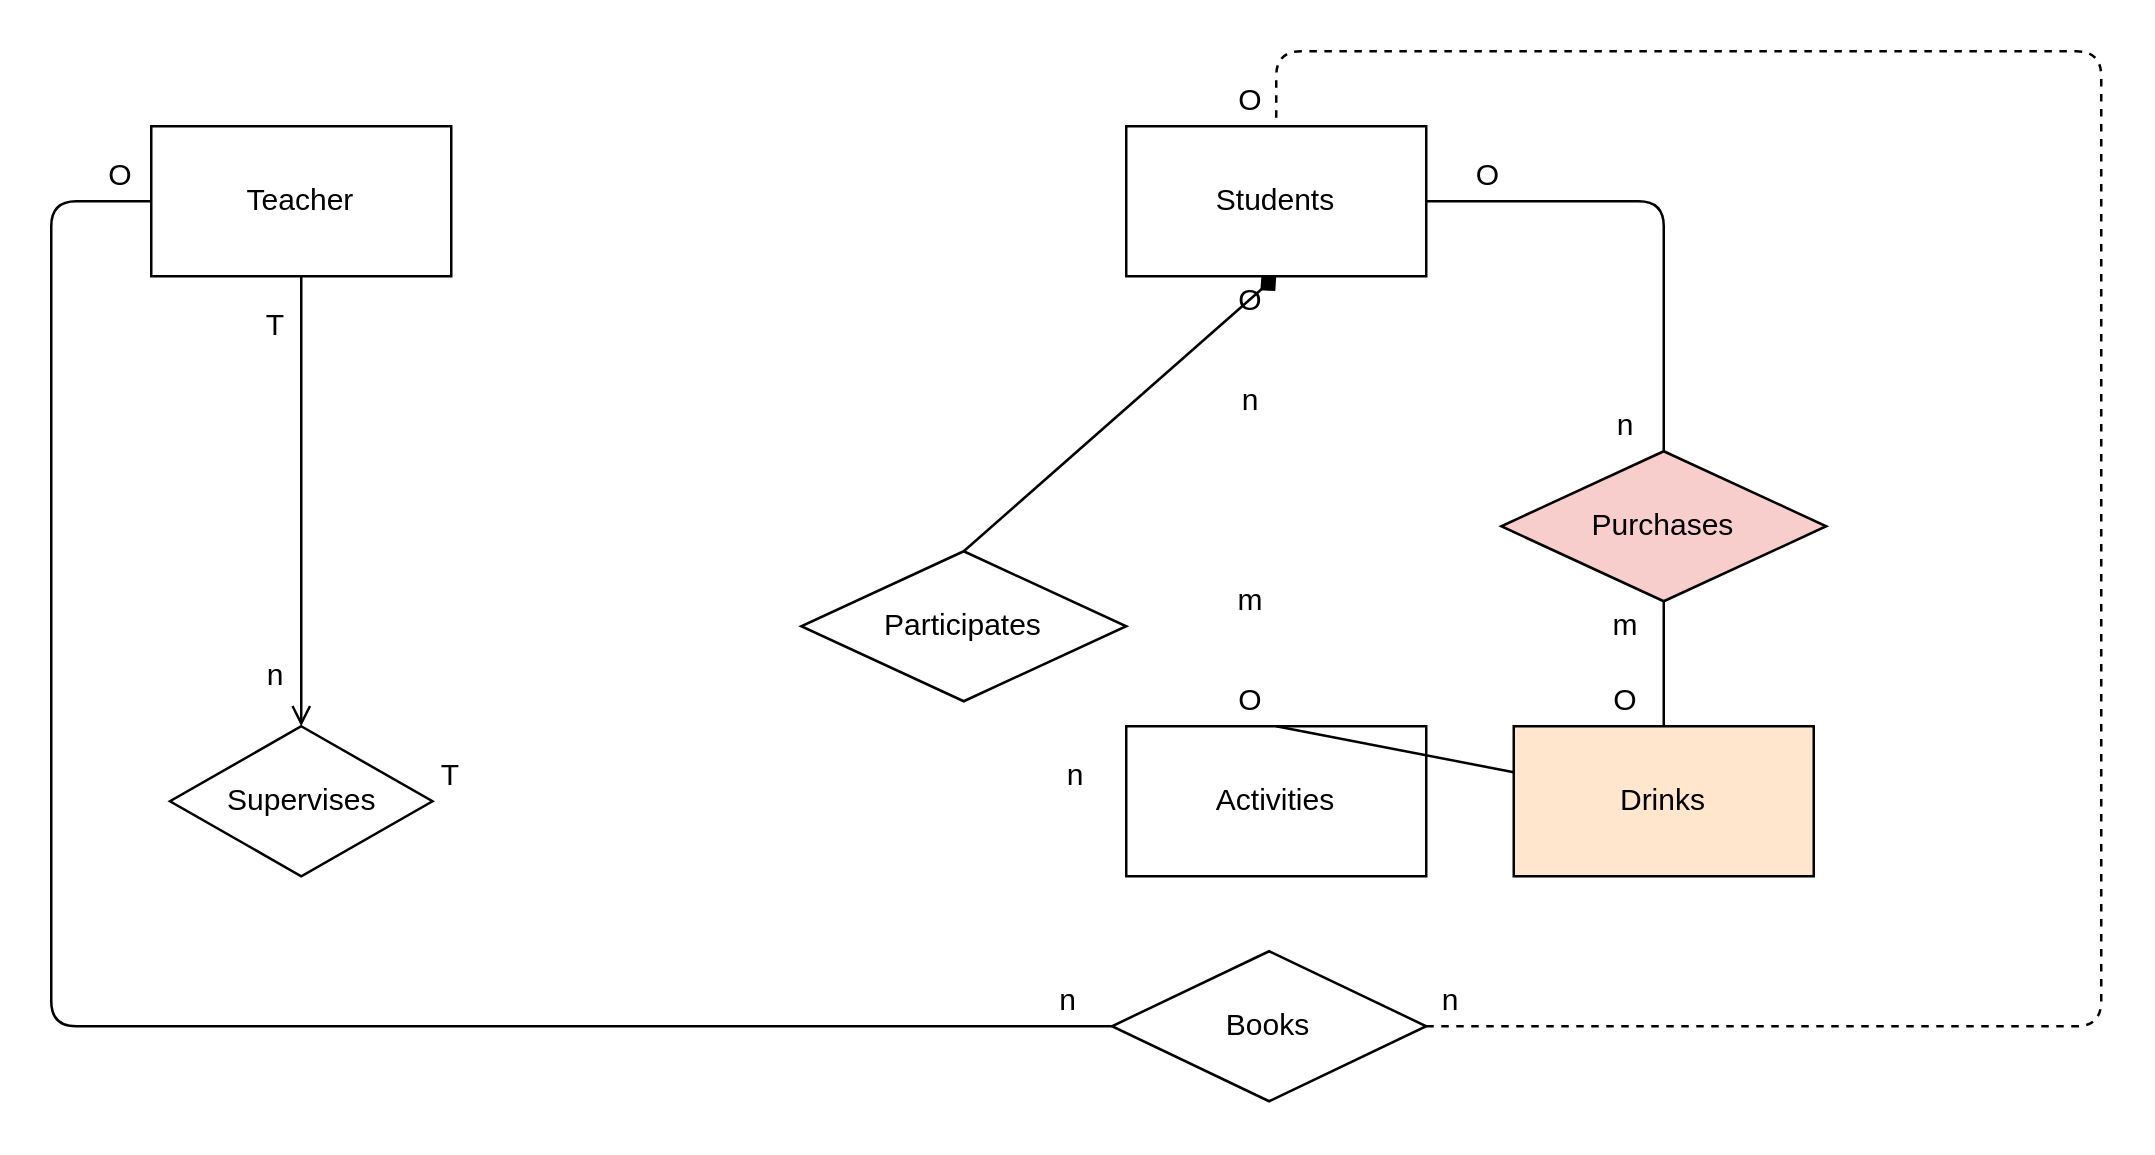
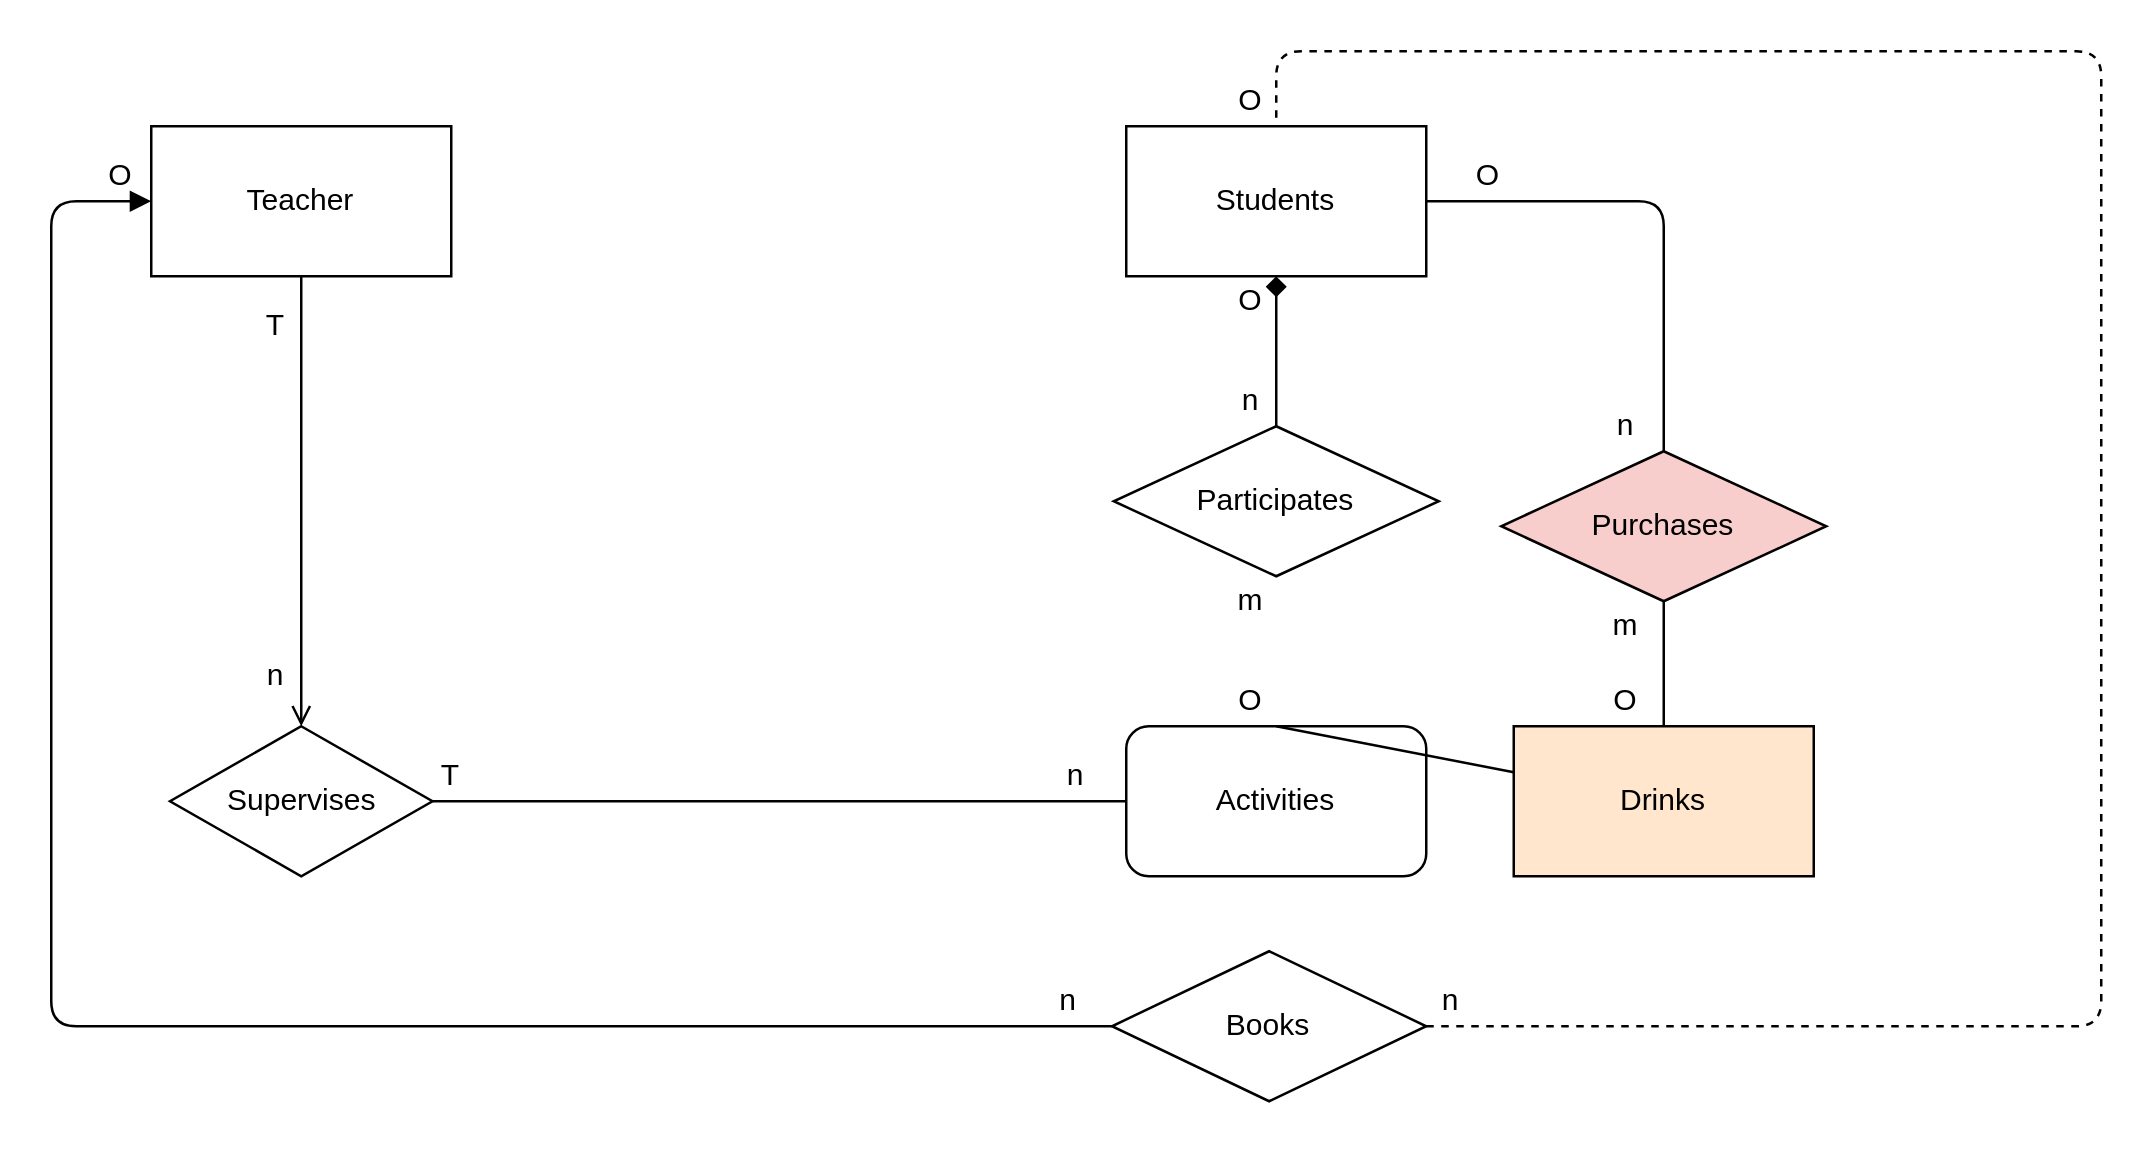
  <mxCell id="0" />
  <mxCell id="1" parent="0" />
  <mxCell id="2" value="Teacher" style="rounded=0;whiteSpace=wrap;html=1;" parent="1" vertex="1"><mxGeometry x="60" y="50" width="120" height="60" as="geometry" /></mxCell>
  <mxCell id="3" value="Students" style="rounded=0;whiteSpace=wrap;html=1;" parent="1" vertex="1"><mxGeometry x="450" y="50" width="120" height="60" as="geometry" /></mxCell>
- <mxCell id="4" value="Participates" style="rhombus;whiteSpace=wrap;html=1;" parent="1" vertex="1"><mxGeometry x="320" y="220" width="130" height="60" as="geometry" /></mxCell>
+ <mxCell id="4" value="Participates" style="rhombus;whiteSpace=wrap;html=1;" parent="1" vertex="1"><mxGeometry x="445" y="170" width="130" height="60" as="geometry" /></mxCell>
  <mxCell id="5" value="" style="endArrow=diamond;html=1;entryX=0.5;entryY=1;entryDx=0;entryDy=0;exitX=0.5;exitY=0;exitDx=0;exitDy=0;" parent="1" source="4" target="3" edge="1"><mxGeometry width="50" height="50" relative="1" as="geometry"><mxPoint x="400" y="240" as="sourcePoint" /><mxPoint x="450" y="190" as="targetPoint" /></mxGeometry></mxCell>
- <mxCell id="6" value="Activities" style="rounded=0;whiteSpace=wrap;html=1;" parent="1" vertex="1"><mxGeometry x="450" y="290" width="120" height="60" as="geometry" /></mxCell>
+ <mxCell id="6" value="Activities" style="whiteSpace=wrap;html=1;rounded=1;" parent="1" vertex="1"><mxGeometry x="450" y="290" width="120" height="60" as="geometry" /></mxCell>
  <mxCell id="7" value="" style="endArrow=none;html=1;exitX=0.5;exitY=0;exitDx=0;exitDy=0;" parent="1" source="6" target="19" edge="1"><mxGeometry width="50" height="50" relative="1" as="geometry"><mxPoint x="400" y="240" as="sourcePoint" /><mxPoint x="450" y="190" as="targetPoint" /></mxGeometry></mxCell>
  <mxCell id="8" value="Supervises" style="rhombus;whiteSpace=wrap;html=1;" parent="1" vertex="1"><mxGeometry x="67.5" y="290" width="105" height="60" as="geometry" /></mxCell>
  <mxCell id="9" value="" style="endArrow=open;html=1;exitX=0.5;exitY=1;exitDx=0;exitDy=0;entryX=0.5;entryY=0;entryDx=0;entryDy=0;" parent="1" source="2" target="8" edge="1"><mxGeometry width="50" height="50" relative="1" as="geometry"><mxPoint x="400" y="240" as="sourcePoint" /><mxPoint x="450" y="190" as="targetPoint" /></mxGeometry></mxCell>
+ <mxCell id="10" value="" style="endArrow=none;html=1;exitX=1;exitY=0.5;exitDx=0;exitDy=0;entryX=0;entryY=0.5;entryDx=0;entryDy=0;" parent="1" source="8" target="6" edge="1"><mxGeometry width="50" height="50" relative="1" as="geometry"><mxPoint x="400" y="240" as="sourcePoint" /><mxPoint x="450" y="190" as="targetPoint" /></mxGeometry></mxCell>
  <mxCell id="11" value="T" style="text;html=1;strokeColor=none;fillColor=none;align=center;verticalAlign=middle;whiteSpace=wrap;rounded=0;" parent="1" vertex="1"><mxGeometry x="90" y="120" width="40" height="20" as="geometry" /></mxCell>
  <mxCell id="12" value="n" style="text;html=1;strokeColor=none;fillColor=none;align=center;verticalAlign=middle;whiteSpace=wrap;rounded=0;" parent="1" vertex="1"><mxGeometry x="90" y="260" width="40" height="20" as="geometry" /></mxCell>
  <mxCell id="13" value="O" style="text;html=1;strokeColor=none;fillColor=none;align=center;verticalAlign=middle;whiteSpace=wrap;rounded=0;" parent="1" vertex="1"><mxGeometry x="480" y="110" width="40" height="20" as="geometry" /></mxCell>
  <mxCell id="14" value="n" style="text;html=1;strokeColor=none;fillColor=none;align=center;verticalAlign=middle;whiteSpace=wrap;rounded=0;" parent="1" vertex="1"><mxGeometry x="480" y="150" width="40" height="20" as="geometry" /></mxCell>
  <mxCell id="15" value="Books" style="rhombus;whiteSpace=wrap;html=1;" parent="1" vertex="1"><mxGeometry x="444.29" y="380" width="125.71" height="60" as="geometry" /></mxCell>
  <mxCell id="16" value="Purchases" style="rhombus;whiteSpace=wrap;html=1;fillColor=#f8cecc;" parent="1" vertex="1"><mxGeometry x="600" y="180" width="130" height="60" as="geometry" /></mxCell>
  <mxCell id="17" value="" style="endArrow=none;html=1;entryX=1;entryY=0.5;entryDx=0;entryDy=0;exitX=0.5;exitY=0;exitDx=0;exitDy=0;" parent="1" source="16" target="3" edge="1"><mxGeometry width="50" height="50" relative="1" as="geometry"><mxPoint x="390" y="300" as="sourcePoint" /><mxPoint x="440" y="250" as="targetPoint" /><Array as="points"><mxPoint x="665" y="80" /></Array></mxGeometry></mxCell>
  <mxCell id="18" value="" style="endArrow=none;html=1;entryX=0.5;entryY=1;entryDx=0;entryDy=0;" parent="1" target="16" edge="1"><mxGeometry width="50" height="50" relative="1" as="geometry"><mxPoint x="665" y="290" as="sourcePoint" /><mxPoint x="440" y="250" as="targetPoint" /></mxGeometry></mxCell>
  <mxCell id="19" value="Drinks" style="rounded=0;whiteSpace=wrap;html=1;fillColor=#ffe6cc;" parent="1" vertex="1"><mxGeometry x="605" y="290" width="120" height="60" as="geometry" /></mxCell>
  <mxCell id="20" value="m" style="text;html=1;strokeColor=none;fillColor=none;align=center;verticalAlign=middle;whiteSpace=wrap;rounded=0;" parent="1" vertex="1"><mxGeometry x="480" y="230" width="40" height="20" as="geometry" /></mxCell>
  <mxCell id="21" value="O" style="text;html=1;strokeColor=none;fillColor=none;align=center;verticalAlign=middle;whiteSpace=wrap;rounded=0;" parent="1" vertex="1"><mxGeometry x="480" y="270" width="40" height="20" as="geometry" /></mxCell>
  <mxCell id="22" value="n" style="text;html=1;strokeColor=none;fillColor=none;align=center;verticalAlign=middle;whiteSpace=wrap;rounded=0;" parent="1" vertex="1"><mxGeometry x="630" y="160" width="40" height="20" as="geometry" /></mxCell>
  <mxCell id="23" value="m" style="text;html=1;strokeColor=none;fillColor=none;align=center;verticalAlign=middle;whiteSpace=wrap;rounded=0;" parent="1" vertex="1"><mxGeometry x="630" y="240" width="40" height="20" as="geometry" /></mxCell>
  <mxCell id="24" value="O" style="text;html=1;strokeColor=none;fillColor=none;align=center;verticalAlign=middle;whiteSpace=wrap;rounded=0;" parent="1" vertex="1"><mxGeometry x="630" y="270" width="40" height="20" as="geometry" /></mxCell>
  <mxCell id="25" value="O" style="text;html=1;strokeColor=none;fillColor=none;align=center;verticalAlign=middle;whiteSpace=wrap;rounded=0;" parent="1" vertex="1"><mxGeometry x="575" y="60" width="40" height="20" as="geometry" /></mxCell>
  <mxCell id="26" value="T" style="text;html=1;strokeColor=none;fillColor=none;align=center;verticalAlign=middle;whiteSpace=wrap;rounded=0;" vertex="1" parent="1"><mxGeometry x="160" y="300" width="40" height="20" as="geometry" /></mxCell>
  <mxCell id="27" value="n" style="text;html=1;strokeColor=none;fillColor=none;align=center;verticalAlign=middle;whiteSpace=wrap;rounded=0;" vertex="1" parent="1"><mxGeometry x="410" y="300" width="40" height="20" as="geometry" /></mxCell>
- <mxCell id="28" value="" style="endArrow=none;html=1;entryX=0;entryY=0.5;entryDx=0;entryDy=0;exitX=0;exitY=0.5;exitDx=0;exitDy=0;" edge="1" parent="1" source="15" target="2"><mxGeometry width="50" height="50" relative="1" as="geometry"><mxPoint x="510" y="300" as="sourcePoint" /><mxPoint x="560" y="250" as="targetPoint" /><Array as="points"><mxPoint x="20" y="410" /><mxPoint x="20" y="80" /></Array></mxGeometry></mxCell>
+ <mxCell id="28" value="" style="endArrow=block;html=1;entryX=0;entryY=0.5;entryDx=0;entryDy=0;exitX=0;exitY=0.5;exitDx=0;exitDy=0;" edge="1" parent="1" source="15" target="2"><mxGeometry width="50" height="50" relative="1" as="geometry"><mxPoint x="510" y="300" as="sourcePoint" /><mxPoint x="560" y="250" as="targetPoint" /><Array as="points"><mxPoint x="20" y="410" /><mxPoint x="20" y="80" /></Array></mxGeometry></mxCell>
  <mxCell id="29" value="" style="endArrow=none;html=1;entryX=0.5;entryY=0;entryDx=0;entryDy=0;exitX=1;exitY=0.5;exitDx=0;exitDy=0;dashed=1;" edge="1" parent="1" source="15" target="3"><mxGeometry width="50" height="50" relative="1" as="geometry"><mxPoint x="510" y="300" as="sourcePoint" /><mxPoint x="560" y="250" as="targetPoint" /><Array as="points"><mxPoint x="840" y="410" /><mxPoint x="840" y="260" /><mxPoint x="840" y="20" /><mxPoint x="510" y="20" /></Array></mxGeometry></mxCell>
  <mxCell id="30" value="O" style="text;html=1;strokeColor=none;fillColor=none;align=center;verticalAlign=middle;whiteSpace=wrap;rounded=0;" vertex="1" parent="1"><mxGeometry x="480" y="30" width="40" height="20" as="geometry" /></mxCell>
  <mxCell id="31" value="n" style="text;html=1;strokeColor=none;fillColor=none;align=center;verticalAlign=middle;whiteSpace=wrap;rounded=0;" vertex="1" parent="1"><mxGeometry x="560" y="390" width="40" height="20" as="geometry" /></mxCell>
  <mxCell id="32" value="n" style="text;html=1;strokeColor=none;fillColor=none;align=center;verticalAlign=middle;whiteSpace=wrap;rounded=0;" vertex="1" parent="1"><mxGeometry x="407.15" y="390" width="40" height="20" as="geometry" /></mxCell>
  <mxCell id="33" value="O" style="text;html=1;strokeColor=none;fillColor=none;align=center;verticalAlign=middle;whiteSpace=wrap;rounded=0;" vertex="1" parent="1"><mxGeometry x="27.5" y="60" width="40" height="20" as="geometry" /></mxCell>
